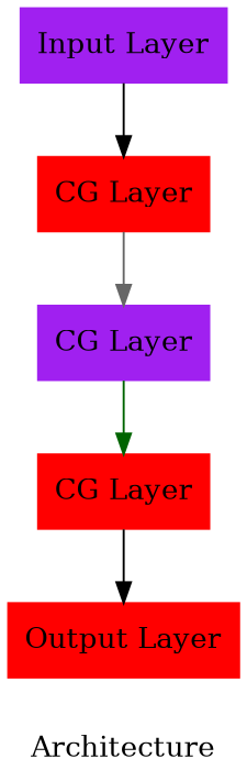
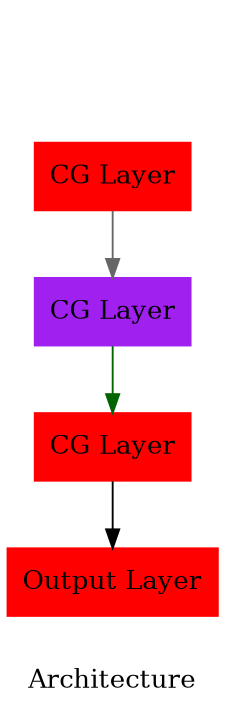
  digraph {
    color=lightblue
    label=Architecture
    style=filled
    node [color=red shape=rectangle style=filled]
    edge [color=black]
-   n1 [color=purple label="Input Layer"]
    n2 [label="CG Layer"]
    n3 [color=purple label="CG Layer"]
    n4 [label="CG Layer"]
    n5 [label="Output Layer"]
-   n1 -> n2
    n2 -> n3 [color=gray40]
    n3 -> n4 [color=darkgreen]
    n4 -> n5
  }
